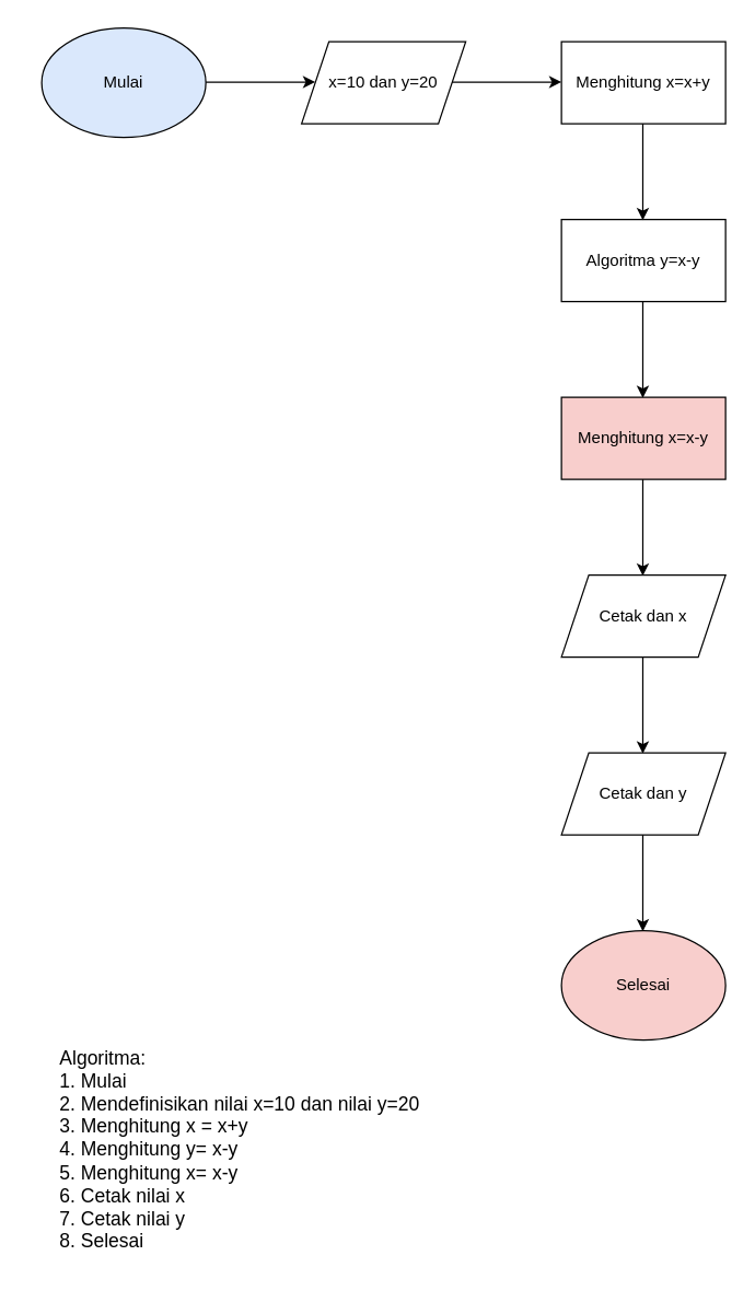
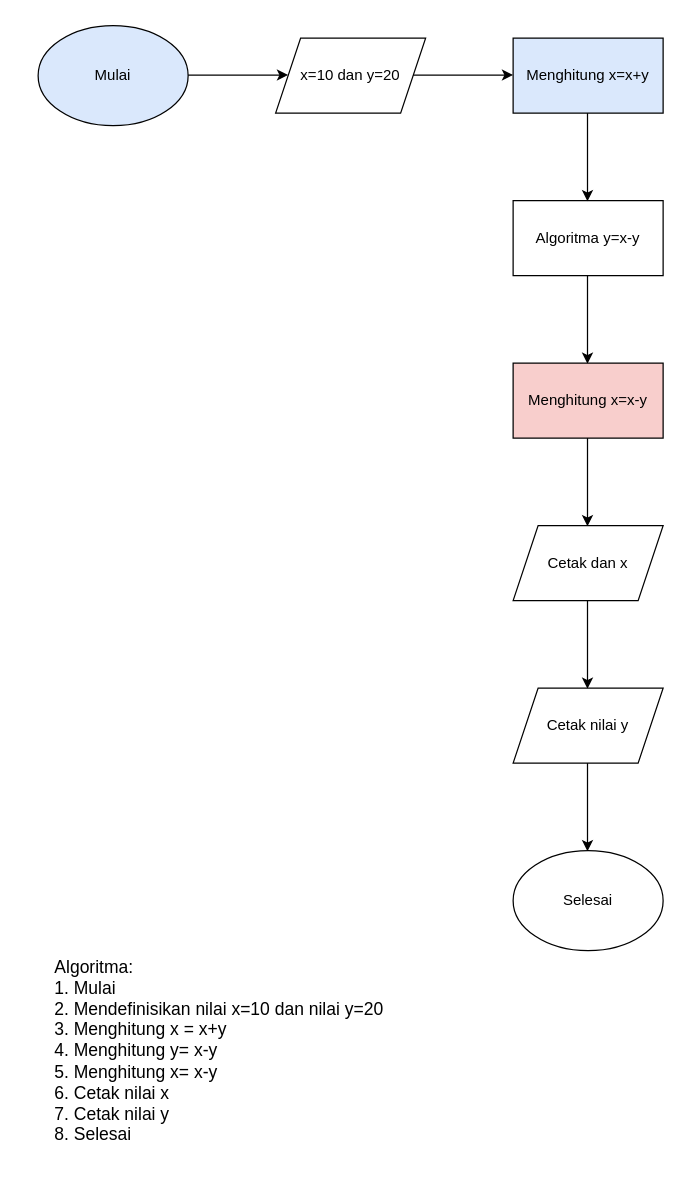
  <mxCell id="0" />
  <mxCell id="1" parent="0" />
  <mxCell id="2" value="Mulai" style="ellipse;whiteSpace=wrap;html=1;fillColor=#dae8fc;" vertex="1" parent="1"><mxGeometry x="30" y="20" width="120" height="80" as="geometry" /></mxCell>
  <mxCell id="3" value="" style="endArrow=classic;html=1;" edge="1" parent="1"><mxGeometry width="50" height="50" relative="1" as="geometry"><mxPoint x="150" y="59.5" as="sourcePoint" /><mxPoint x="230" y="59.5" as="targetPoint" /></mxGeometry></mxCell>
  <mxCell id="4" value="Algoritma y=x-y" style="rounded=0;whiteSpace=wrap;html=1;" vertex="1" parent="1"><mxGeometry x="410" y="160" width="120" height="60" as="geometry" /></mxCell>
  <mxCell id="5" value="x=10 dan y=20" style="shape=parallelogram;perimeter=parallelogramPerimeter;whiteSpace=wrap;html=1;fixedSize=1;" vertex="1" parent="1"><mxGeometry x="220" y="30" width="120" height="60" as="geometry" /></mxCell>
  <mxCell id="6" value="" style="endArrow=classic;html=1;" edge="1" parent="1"><mxGeometry width="50" height="50" relative="1" as="geometry"><mxPoint x="330" y="59.5" as="sourcePoint" /><mxPoint x="410" y="59.5" as="targetPoint" /></mxGeometry></mxCell>
- <mxCell id="7" value="Menghitung x=x+y" style="rounded=0;whiteSpace=wrap;html=1;" vertex="1" parent="1"><mxGeometry x="410" y="30" width="120" height="60" as="geometry" /></mxCell>
+ <mxCell id="7" value="Menghitung x=x+y" style="rounded=0;whiteSpace=wrap;html=1;fillColor=#dae8fc;" vertex="1" parent="1"><mxGeometry x="410" y="30" width="120" height="60" as="geometry" /></mxCell>
  <mxCell id="8" value="" style="endArrow=classic;html=1;" edge="1" parent="1"><mxGeometry width="50" height="50" relative="1" as="geometry"><mxPoint x="469.5" y="90" as="sourcePoint" /><mxPoint x="469.5" y="160.5" as="targetPoint" /></mxGeometry></mxCell>
  <mxCell id="9" value="" style="endArrow=classic;html=1;" edge="1" parent="1"><mxGeometry width="50" height="50" relative="1" as="geometry"><mxPoint x="469.5" y="220" as="sourcePoint" /><mxPoint x="469.5" y="290.5" as="targetPoint" /></mxGeometry></mxCell>
  <mxCell id="10" value="Menghitung x=x-y" style="rounded=0;whiteSpace=wrap;html=1;fillColor=#f8cecc;" vertex="1" parent="1"><mxGeometry x="410" y="290" width="120" height="60" as="geometry" /></mxCell>
  <mxCell id="11" value="" style="endArrow=classic;html=1;" edge="1" parent="1"><mxGeometry width="50" height="50" relative="1" as="geometry"><mxPoint x="469.5" y="350" as="sourcePoint" /><mxPoint x="469.5" y="420.5" as="targetPoint" /></mxGeometry></mxCell>
  <mxCell id="12" value="Cetak dan x" style="shape=parallelogram;perimeter=parallelogramPerimeter;whiteSpace=wrap;html=1;fixedSize=1;" vertex="1" parent="1"><mxGeometry x="410" y="420" width="120" height="60" as="geometry" /></mxCell>
  <mxCell id="13" value="" style="endArrow=classic;html=1;" edge="1" parent="1"><mxGeometry width="50" height="50" relative="1" as="geometry"><mxPoint x="469.5" y="480" as="sourcePoint" /><mxPoint x="469.5" y="550.5" as="targetPoint" /></mxGeometry></mxCell>
- <mxCell id="14" value="Cetak dan y" style="shape=parallelogram;perimeter=parallelogramPerimeter;whiteSpace=wrap;html=1;fixedSize=1;" vertex="1" parent="1"><mxGeometry x="410" y="550" width="120" height="60" as="geometry" /></mxCell>
+ <mxCell id="14" value="Cetak nilai y" style="shape=parallelogram;perimeter=parallelogramPerimeter;whiteSpace=wrap;html=1;fixedSize=1;" vertex="1" parent="1"><mxGeometry x="410" y="550" width="120" height="60" as="geometry" /></mxCell>
  <mxCell id="15" value="" style="endArrow=classic;html=1;" edge="1" parent="1"><mxGeometry width="50" height="50" relative="1" as="geometry"><mxPoint x="469.5" y="610" as="sourcePoint" /><mxPoint x="469.5" y="680.5" as="targetPoint" /></mxGeometry></mxCell>
- <mxCell id="16" value="Selesai" style="ellipse;whiteSpace=wrap;html=1;fillColor=#f8cecc;" vertex="1" parent="1"><mxGeometry x="410" y="680" width="120" height="80" as="geometry" /></mxCell>
+ <mxCell id="16" value="Selesai" style="ellipse;whiteSpace=wrap;html=1;" vertex="1" parent="1"><mxGeometry x="410" y="680" width="120" height="80" as="geometry" /></mxCell>
  <mxCell id="17" value="&lt;div style=&quot;text-align: justify ; font-size: 14px&quot;&gt;&lt;font style=&quot;font-size: 14px&quot;&gt;Algoritma:&lt;/font&gt;&lt;/div&gt;&lt;div style=&quot;text-align: justify ; font-size: 14px&quot;&gt;&lt;span&gt;&lt;font style=&quot;font-size: 14px&quot;&gt;1. Mulai&lt;/font&gt;&lt;/span&gt;&lt;/div&gt;&lt;div style=&quot;text-align: justify ; font-size: 14px&quot;&gt;&lt;span&gt;&lt;font style=&quot;font-size: 14px&quot;&gt;2. Mendefinisikan nilai x=10 dan nilai y=20&lt;/font&gt;&lt;/span&gt;&lt;/div&gt;&lt;div style=&quot;text-align: justify ; font-size: 14px&quot;&gt;&lt;span&gt;&lt;font style=&quot;font-size: 14px&quot;&gt;3. Menghitung x = x+y&lt;/font&gt;&lt;/span&gt;&lt;/div&gt;&lt;div style=&quot;text-align: justify ; font-size: 14px&quot;&gt;&lt;span&gt;&lt;font style=&quot;font-size: 14px&quot;&gt;4. Menghitung y= x-y&lt;/font&gt;&lt;/span&gt;&lt;/div&gt;&lt;div style=&quot;text-align: justify ; font-size: 14px&quot;&gt;&lt;span&gt;&lt;font style=&quot;font-size: 14px&quot;&gt;5. Menghitung x= x-y&lt;/font&gt;&lt;/span&gt;&lt;/div&gt;&lt;div style=&quot;text-align: justify ; font-size: 14px&quot;&gt;&lt;span&gt;&lt;font style=&quot;font-size: 14px&quot;&gt;6. Cetak nilai x&lt;/font&gt;&lt;/span&gt;&lt;/div&gt;&lt;div style=&quot;text-align: justify ; font-size: 14px&quot;&gt;&lt;span&gt;&lt;font style=&quot;font-size: 14px&quot;&gt;7. Cetak nilai y&lt;/font&gt;&lt;/span&gt;&lt;/div&gt;&lt;div style=&quot;text-align: justify ; font-size: 14px&quot;&gt;&lt;font style=&quot;font-size: 14px&quot;&gt;8. Selesai&lt;/font&gt;&lt;/div&gt;" style="text;html=1;strokeColor=none;fillColor=none;align=center;verticalAlign=middle;whiteSpace=wrap;rounded=0;" vertex="1" parent="1"><mxGeometry x="20" y="750" width="310" height="180" as="geometry" /></mxCell>
